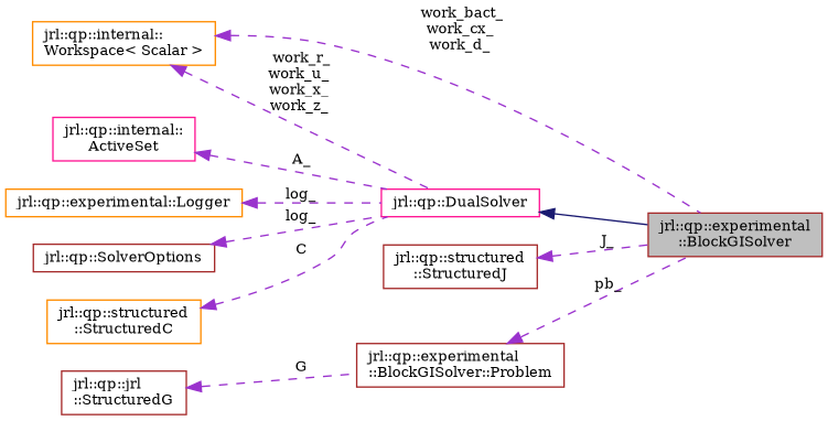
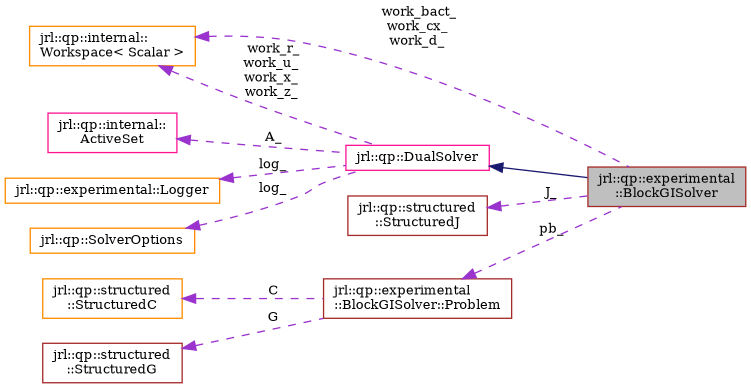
  digraph {
    fontname="DejaVu Serif"
    rankdir=LR
    node [color=brown fillcolor=white fontname="DejaVu Serif" fontsize=10 shape=record style=filled]
    edge [color=darkorchid3 dir=back fontname="DejaVu Serif" fontsize=10 labelfontname=Helvetica labelfontsize=10 style=dashed]
    n1 [fillcolor=grey75 fontcolor=black height=0.2 label="jrl::qp::experimental\l::BlockGISolver" width=0.4]
    n2 [color=deeppink height=0.2 label="jrl::qp::DualSolver" width=0.4]
    n3 [color=darkorange height=0.2 label="jrl::qp::internal::\lWorkspace\< Scalar \>" width=0.4]
    n4 [color=deeppink height=0.2 label="jrl::qp::internal::\lActiveSet" width=0.4]
    n5 [color=darkorange height=0.2 label="jrl::qp::experimental::Logger" width=0.4]
-   n6 [height=0.2 label="jrl::qp::SolverOptions" width=0.4]
+   n6 [color=darkorange height=0.2 label="jrl::qp::SolverOptions" width=0.4]
    n7 [height=0.2 label="jrl::qp::structured\l::StructuredJ" width=0.4]
    n8 [height=0.2 label="jrl::qp::experimental\l::BlockGISolver::Problem" width=0.4]
    n9 [color=darkorange height=0.2 label="jrl::qp::structured\l::StructuredC" width=0.4]
-   n10 [height=0.2 label="jrl::qp::jrl\l::StructuredG" width=0.4]
+   n10 [height=0.2 label="jrl::qp::structured\l::StructuredG" width=0.4]
    n2 -> n1 [color=midnightblue style=solid]
    n3 -> n1 [label=" work_bact_\nwork_cx_\nwork_d_"]
    n3 -> n2 [label=" work_r_\nwork_u_\nwork_x_\nwork_z_"]
    n4 -> n2 [label=" A_"]
    n5 -> n2 [label=" log_"]
    n6 -> n2 [label=" log_"]
    n7 -> n1 [label=" J_"]
    n8 -> n1 [label=" pb_"]
-   n9 -> n2 [label=" C"]
+   n9 -> n8 [label=" C"]
    n10 -> n8 [label=" G"]
  }
